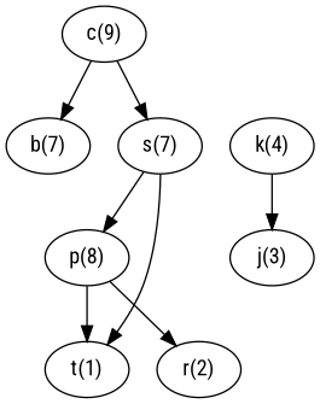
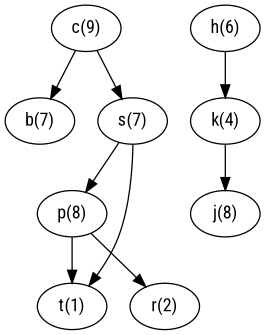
  digraph {
    fontname="Roboto Condensed"
    ordering=out
    node [fontname="Roboto Condensed"]
    edge [fontname="Roboto Condensed"]
    n1 [label="b(7)"]
    n2 [label="c(9)"]
    n3 [label="s(7)"]
    n4 [label="p(8)"]
    n5 [label="t(1)"]
+   n6 [label="h(6)"]
    n7 [label="k(4)"]
-   n8 [label="j(3)"]
+   n8 [label="j(8)"]
    n9 [label="r(2)"]
    n2 -> n1
    n2 -> n3
    n3 -> n4
    n3 -> n5
    n4 -> n5
    n4 -> n9
+   n6 -> n7 [side=right]
    n7 -> n8 [side=left]
  }
